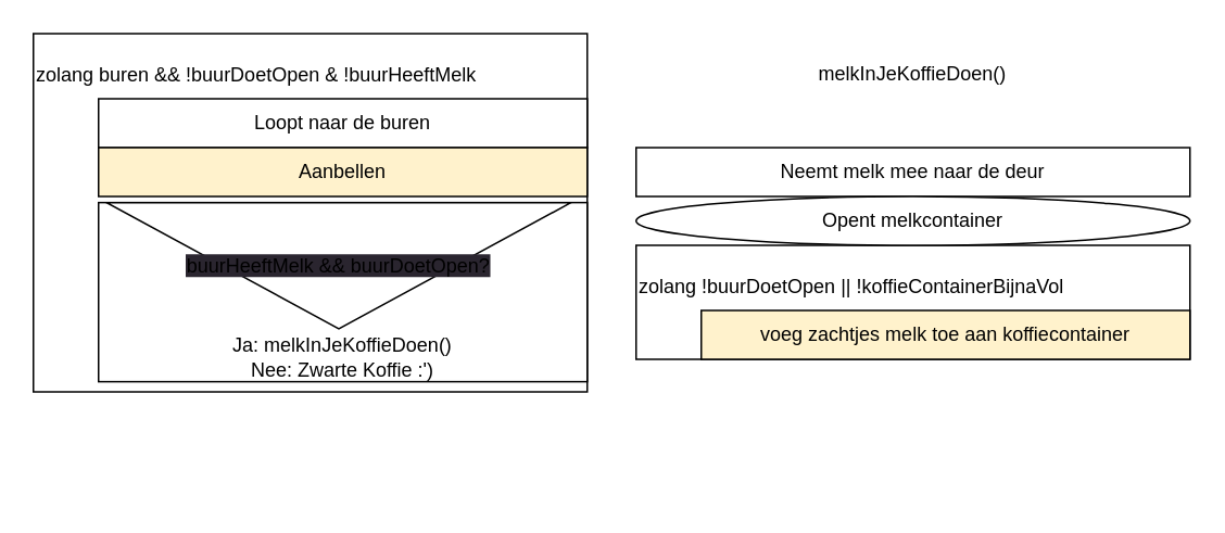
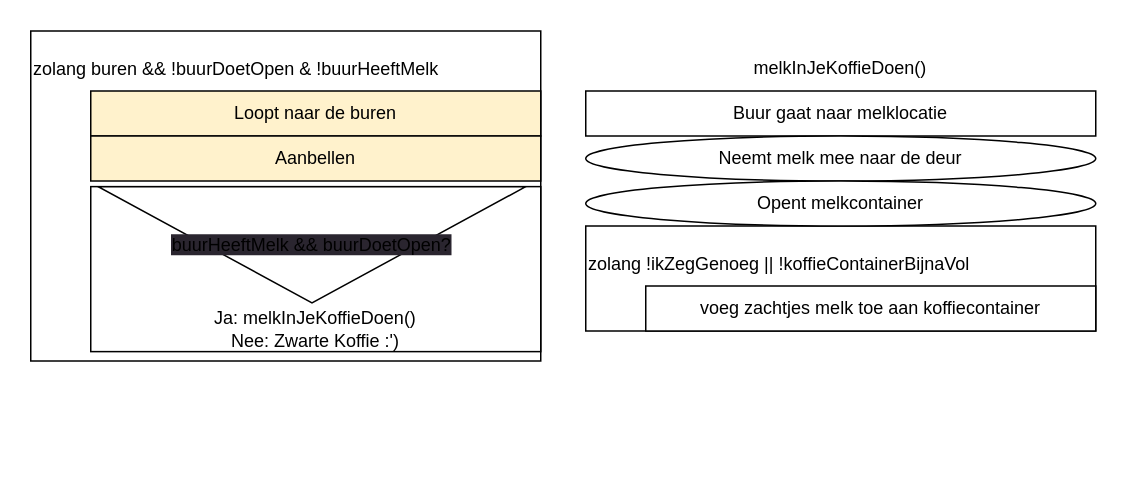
  <mxCell id="0" />
  <mxCell id="1" parent="0" />
- <mxCell id="2" value="&lt;p style=&quot;line-height: 120%;&quot;&gt;&lt;span style=&quot;text-align: center;&quot;&gt;zolang !buurDoetOpen || !koffieContainerBijnaVol&lt;/span&gt;&lt;br&gt;&lt;/p&gt;" style="rounded=0;whiteSpace=wrap;html=1;align=left;fillColor=default;perimeterSpacing=0;horizontal=1;verticalAlign=top;" vertex="1" parent="1"><mxGeometry x="390" y="150" width="340" height="70" as="geometry" /></mxCell>
- <mxCell id="3" value="voeg zachtjes melk toe aan koffiecontainer" style="rounded=0;whiteSpace=wrap;html=1;fillColor=#fff2cc;" vertex="1" parent="1"><mxGeometry x="430" y="190" width="300" height="30" as="geometry" /></mxCell>
- <mxCell id="5" value="Neemt melk mee naar de deur" style="rounded=0;whiteSpace=wrap;html=1;fillColor=default;" vertex="1" parent="1"><mxGeometry x="390" y="90" width="340" height="30" as="geometry" /></mxCell>
+ <mxCell id="2" value="&lt;p style=&quot;line-height: 120%;&quot;&gt;&lt;span style=&quot;text-align: center;&quot;&gt;zolang !ikZegGenoeg || !koffieContainerBijnaVol&lt;/span&gt;&lt;br&gt;&lt;/p&gt;" style="rounded=0;whiteSpace=wrap;html=1;align=left;fillColor=default;perimeterSpacing=0;horizontal=1;verticalAlign=top;" vertex="1" parent="1"><mxGeometry x="390" y="150" width="340" height="70" as="geometry" /></mxCell>
+ <mxCell id="3" value="voeg zachtjes melk toe aan koffiecontainer" style="rounded=0;whiteSpace=wrap;html=1;" vertex="1" parent="1"><mxGeometry x="430" y="190" width="300" height="30" as="geometry" /></mxCell>
+ <mxCell id="4" value="Buur gaat naar melklocatie" style="rounded=0;whiteSpace=wrap;html=1;fillColor=default;" vertex="1" parent="1"><mxGeometry x="390" y="60" width="340" height="30" as="geometry" /></mxCell>
+ <mxCell id="5" value="Neemt melk mee naar de deur" style="ellipse;whiteSpace=wrap;html=1;fillColor=default;" vertex="1" parent="1"><mxGeometry x="390" y="90" width="340" height="30" as="geometry" /></mxCell>
  <mxCell id="6" value="Opent melkcontainer" style="ellipse;whiteSpace=wrap;html=1;fillColor=default;" vertex="1" parent="1"><mxGeometry x="390" y="120" width="340" height="30" as="geometry" /></mxCell>
  <mxCell id="7" value="&lt;p style=&quot;line-height: 120%;&quot;&gt;zolang buren &amp;amp;&amp;amp; !buurDoetOpen &amp;amp; !buurHeeftMelk&lt;/p&gt;" style="rounded=0;whiteSpace=wrap;html=1;align=left;fillColor=default;perimeterSpacing=0;horizontal=1;verticalAlign=top;" vertex="1" parent="1"><mxGeometry x="20" y="20" width="340" height="220" as="geometry" /></mxCell>
  <mxCell id="8" value="&lt;span style=&quot;text-align: left;&quot;&gt;melkInJeKoffieDoen()&lt;/span&gt;" style="ellipse;whiteSpace=wrap;html=1;opacity=0;" vertex="1" parent="1"><mxGeometry x="390" y="30" width="340" height="30" as="geometry" /></mxCell>
  <mxCell id="9" value="" style="rounded=0;whiteSpace=wrap;html=1;fillColor=default;" vertex="1" parent="1"><mxGeometry x="60" y="123.75" width="300" height="110" as="geometry" /></mxCell>
  <mxCell id="10" value="Ja: melkInJeKoffieDoen()&lt;br&gt;Nee: Zwarte Koffie :')" style="rounded=0;whiteSpace=wrap;html=1;fillColor=default;opacity=0;" vertex="1" parent="1"><mxGeometry x="60" y="203.75" width="300" height="30" as="geometry" /></mxCell>
  <mxCell id="11" value="&lt;span style=&quot;text-align: left; background-color: rgb(42, 37, 47);&quot;&gt;buurHeeftMelk &amp;amp;&amp;amp; buurDoetOpen?&lt;br&gt;&lt;/span&gt;" style="triangle;whiteSpace=wrap;html=1;fillColor=default;rotation=90;horizontal=0;" vertex="1" parent="1"><mxGeometry x="168.75" y="20" width="77.5" height="285" as="geometry" /></mxCell>
- <mxCell id="12" value="Loopt naar de buren" style="rounded=0;whiteSpace=wrap;html=1;" vertex="1" parent="1"><mxGeometry x="60" y="60" width="300" height="30" as="geometry" /></mxCell>
+ <mxCell id="12" value="Loopt naar de buren" style="rounded=0;whiteSpace=wrap;html=1;fillColor=#fff2cc;" vertex="1" parent="1"><mxGeometry x="60" y="60" width="300" height="30" as="geometry" /></mxCell>
  <mxCell id="13" value="Aanbellen" style="rounded=0;whiteSpace=wrap;html=1;fillColor=#fff2cc;" vertex="1" parent="1"><mxGeometry x="60" y="90" width="300" height="30" as="geometry" /></mxCell>
